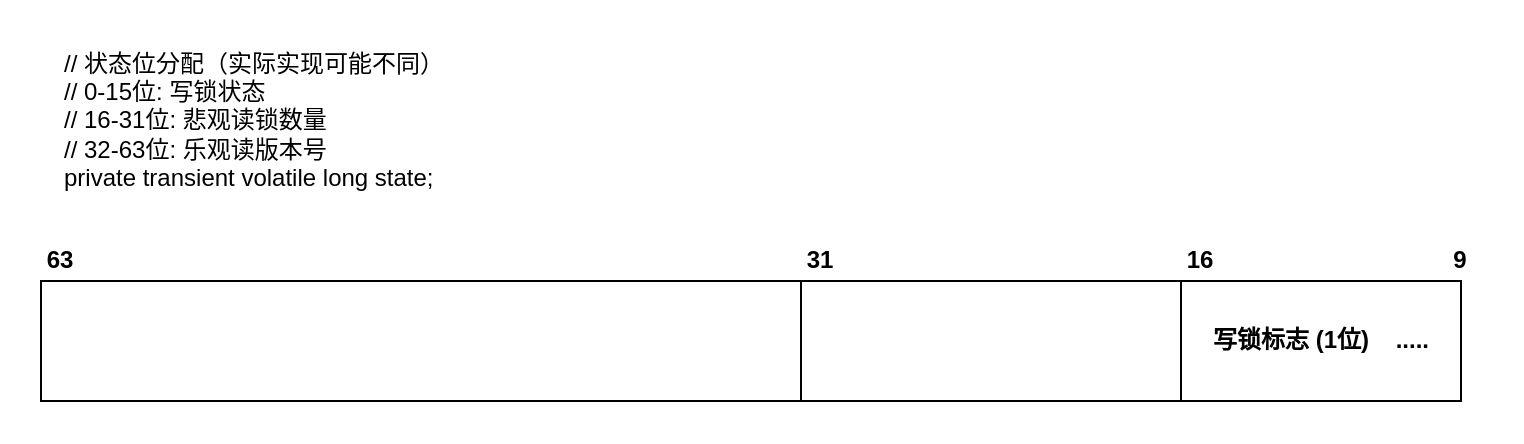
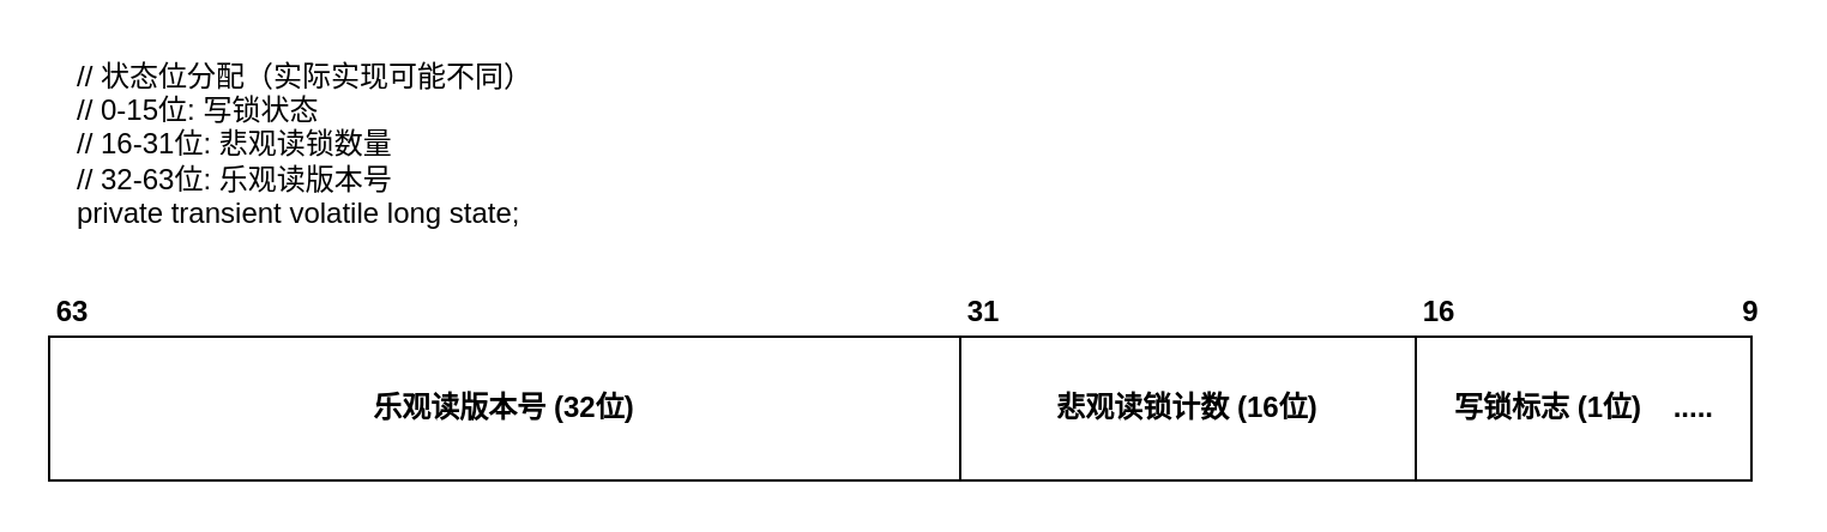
  <mxCell id="0" />
  <mxCell id="1" parent="0" />
  <mxCell id="2" value="" style="rounded=0;whiteSpace=wrap;html=1;" vertex="1" parent="1"><mxGeometry x="20" y="140" width="380" height="60" as="geometry" /></mxCell>
  <mxCell id="3" value="" style="rounded=0;whiteSpace=wrap;html=1;" vertex="1" parent="1"><mxGeometry x="400" y="140" width="190" height="60" as="geometry" /></mxCell>
  <mxCell id="4" value="" style="rounded=0;whiteSpace=wrap;html=1;" vertex="1" parent="1"><mxGeometry x="590" y="140" width="140" height="60" as="geometry" /></mxCell>
+ <mxCell id="5" value="&lt;b&gt;乐观读版本号 (32位)&lt;/b&gt;" style="text;strokeColor=none;align=center;fillColor=none;html=1;verticalAlign=middle;whiteSpace=wrap;rounded=0;" vertex="1" parent="1"><mxGeometry x="150" y="155" width="120" height="30" as="geometry" /></mxCell>
+ <mxCell id="6" value="&lt;b&gt;悲观读锁计数 (16位)&lt;/b&gt;" style="text;strokeColor=none;align=center;fillColor=none;html=1;verticalAlign=middle;whiteSpace=wrap;rounded=0;" vertex="1" parent="1"><mxGeometry x="435" y="155" width="120" height="30" as="geometry" /></mxCell>
  <mxCell id="7" value="&lt;b&gt;写锁标志 (1位)&amp;nbsp; &amp;nbsp; .....&lt;/b&gt;" style="text;strokeColor=none;align=center;fillColor=none;html=1;verticalAlign=middle;whiteSpace=wrap;rounded=0;" vertex="1" parent="1"><mxGeometry x="597.5" y="155" width="125" height="30" as="geometry" /></mxCell>
  <mxCell id="8" value="&lt;div&gt;// 状态位分配（实际实现可能不同）&lt;/div&gt;&lt;div&gt;// 0-15位: 写锁状态&lt;/div&gt;&lt;div&gt;// 16-31位: 悲观读锁数量&lt;/div&gt;&lt;div&gt;// 32-63位: 乐观读版本号&lt;/div&gt;&lt;div&gt;private transient volatile long state;&lt;/div&gt;" style="text;strokeColor=none;align=left;fillColor=none;html=1;verticalAlign=middle;whiteSpace=wrap;rounded=0;" vertex="1" parent="1"><mxGeometry x="30" y="20" width="230" height="80" as="geometry" /></mxCell>
  <mxCell id="9" value="&lt;b&gt;63&lt;/b&gt;" style="text;strokeColor=none;align=center;fillColor=none;html=1;verticalAlign=middle;whiteSpace=wrap;rounded=0;" vertex="1" parent="1"><mxGeometry x="20" y="120" width="20" height="20" as="geometry" /></mxCell>
  <mxCell id="10" value="&lt;b&gt;31&lt;/b&gt;" style="text;strokeColor=none;align=center;fillColor=none;html=1;verticalAlign=middle;whiteSpace=wrap;rounded=0;" vertex="1" parent="1"><mxGeometry x="400" y="120" width="20" height="20" as="geometry" /></mxCell>
  <mxCell id="11" value="&lt;b&gt;16&lt;/b&gt;" style="text;strokeColor=none;align=center;fillColor=none;html=1;verticalAlign=middle;whiteSpace=wrap;rounded=0;" vertex="1" parent="1"><mxGeometry x="590" y="120" width="20" height="20" as="geometry" /></mxCell>
  <mxCell id="12" value="&lt;b&gt;9&lt;/b&gt;" style="text;strokeColor=none;align=center;fillColor=none;html=1;verticalAlign=middle;whiteSpace=wrap;rounded=0;" vertex="1" parent="1"><mxGeometry x="720" y="120" width="20" height="20" as="geometry" /></mxCell>
